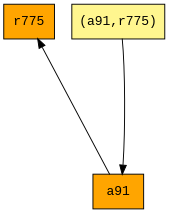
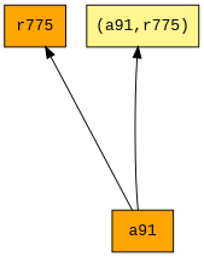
  digraph {
    fontname="Liberation Mono"
    rankdir=BT
    ranksep=2.0
    node [fillcolor=orange fontname="Liberation Mono" shape=record style=filled]
    edge [fontname="Liberation Mono"]
    n1 [label="{a91}"]
    n2 [label="{r775}"]
    n3 [fillcolor=khaki1 label="{(a91,r775)}"]
    n1 -> n2
-   n3 -> n1
+   n1 -> n3
  }
